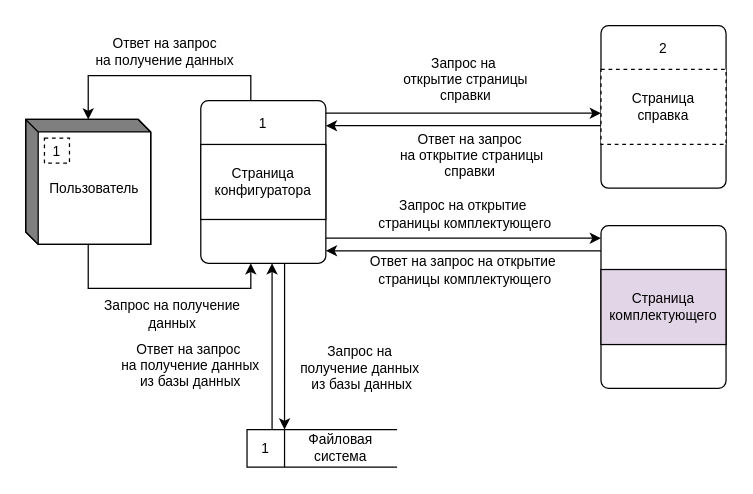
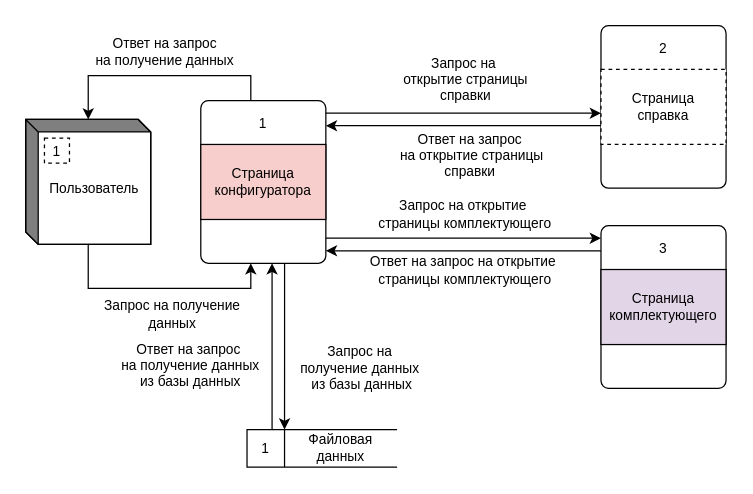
  <mxCell id="0" />
  <mxCell id="1" parent="0" />
  <mxCell id="2" value="" style="html=1;dashed=0;whitespace=wrap;shape=mxgraph.dfd.externalEntity;fontSize=11;" parent="1" vertex="1"><mxGeometry x="20" y="95" width="100" height="100" as="geometry" /></mxCell>
  <mxCell id="3" value="1" style="autosize=1;part=1;resizable=0;strokeColor=inherit;fillColor=inherit;gradientColor=inherit;dashed=1;labelBackgroundColor=none;fontSize=11;" parent="2" vertex="1"><mxGeometry width="20" height="20" relative="1" as="geometry"><mxPoint x="15" y="15" as="offset" /></mxGeometry></mxCell>
  <mxCell id="4" value="Пользователь" style="text;html=1;strokeColor=none;fillColor=none;align=center;verticalAlign=middle;whiteSpace=wrap;rounded=0;labelBackgroundColor=none;fontSize=11;" parent="2" vertex="1"><mxGeometry x="10" y="10" width="90" height="90" as="geometry" /></mxCell>
  <mxCell id="5" value="" style="group;labelBackgroundColor=none;fontSize=11;" parent="1" vertex="1" connectable="0"><mxGeometry x="160" y="80" width="100" height="130" as="geometry" /></mxCell>
  <mxCell id="6" value="" style="rounded=1;whiteSpace=wrap;html=1;arcSize=6;labelBackgroundColor=none;fontSize=11;" parent="5" vertex="1"><mxGeometry width="100" height="130" as="geometry" /></mxCell>
- <mxCell id="7" value="Страница конфигуратора" style="rounded=0;whiteSpace=wrap;html=1;labelBackgroundColor=none;fontSize=11;" parent="5" vertex="1"><mxGeometry y="35" width="100" height="60" as="geometry" /></mxCell>
+ <mxCell id="7" value="Страница конфигуратора" style="rounded=0;whiteSpace=wrap;html=1;labelBackgroundColor=none;fontSize=11;fillColor=#f8cecc;" parent="5" vertex="1"><mxGeometry y="35" width="100" height="60" as="geometry" /></mxCell>
  <mxCell id="8" value="1" style="text;html=1;strokeColor=none;fillColor=none;align=center;verticalAlign=middle;whiteSpace=wrap;rounded=0;labelBackgroundColor=none;fontSize=11;" parent="5" vertex="1"><mxGeometry width="100" height="35" as="geometry" /></mxCell>
  <mxCell id="9" value="" style="endArrow=classic;html=1;rounded=0;edgeStyle=orthogonalEdgeStyle;labelBackgroundColor=none;fontSize=11;" parent="1" source="6" target="2" edge="1"><mxGeometry width="50" height="50" relative="1" as="geometry"><mxPoint x="170" y="10" as="sourcePoint" /><mxPoint x="220" y="-40" as="targetPoint" /><Array as="points"><mxPoint x="200" y="60" /><mxPoint x="70" y="60" /></Array></mxGeometry></mxCell>
  <mxCell id="10" value="Ответ на запрос &lt;br style=&quot;font-size: 11px;&quot;&gt;на&amp;nbsp;получение данных" style="edgeLabel;html=1;align=center;verticalAlign=middle;resizable=0;points=[];labelBackgroundColor=none;fontSize=11;" parent="9" vertex="1" connectable="0"><mxGeometry x="0.064" y="-2" relative="1" as="geometry"><mxPoint x="8" y="-18" as="offset" /></mxGeometry></mxCell>
  <mxCell id="11" value="" style="endArrow=classic;html=1;rounded=0;edgeStyle=orthogonalEdgeStyle;labelBackgroundColor=none;fontSize=11;" parent="1" source="4" target="6" edge="1"><mxGeometry width="50" height="50" relative="1" as="geometry"><mxPoint x="60" y="196" as="sourcePoint" /><mxPoint x="90" y="230" as="targetPoint" /><Array as="points"><mxPoint x="70" y="230" /><mxPoint x="200" y="230" /></Array></mxGeometry></mxCell>
  <mxCell id="12" value="Запрос на получение &lt;br style=&quot;font-size: 11px;&quot;&gt;данных" style="edgeLabel;html=1;align=center;verticalAlign=middle;resizable=0;points=[];labelBackgroundColor=none;fontSize=11;" parent="11" vertex="1" connectable="0"><mxGeometry x="-0.053" relative="1" as="geometry"><mxPoint x="13" y="20" as="offset" /></mxGeometry></mxCell>
  <mxCell id="13" value="" style="group;labelBackgroundColor=none;fontSize=11;" parent="1" vertex="1" connectable="0"><mxGeometry x="196.97" y="343" width="120" height="30" as="geometry" /></mxCell>
  <mxCell id="14" value="" style="html=1;dashed=0;whitespace=wrap;shape=mxgraph.dfd.dataStoreID;align=left;spacingLeft=3;points=[[0,0],[0.5,0],[1,0],[0,0.5],[1,0.5],[0,1],[0.5,1],[1,1]];labelBackgroundColor=none;fontSize=11;" parent="13" vertex="1"><mxGeometry width="120" height="30" as="geometry" /></mxCell>
  <mxCell id="15" value="1" style="text;html=1;strokeColor=none;fillColor=none;align=center;verticalAlign=middle;whiteSpace=wrap;rounded=0;labelBackgroundColor=none;fontSize=11;" parent="13" vertex="1"><mxGeometry width="30" height="30" as="geometry" /></mxCell>
- <mxCell id="16" value="Файловая система" style="text;html=1;strokeColor=none;fillColor=none;align=center;verticalAlign=middle;whiteSpace=wrap;rounded=0;labelBackgroundColor=none;fontSize=11;" parent="13" vertex="1"><mxGeometry x="30" width="90" height="30" as="geometry" /></mxCell>
+ <mxCell id="16" value="Файловая данных" style="text;html=1;strokeColor=none;fillColor=none;align=center;verticalAlign=middle;whiteSpace=wrap;rounded=0;labelBackgroundColor=none;fontSize=11;" parent="13" vertex="1"><mxGeometry x="30" width="90" height="30" as="geometry" /></mxCell>
  <mxCell id="17" value="" style="group;labelBackgroundColor=none;fontSize=11;" parent="1" vertex="1" connectable="0"><mxGeometry x="480" y="180" width="100" height="130" as="geometry" /></mxCell>
  <mxCell id="18" value="" style="rounded=1;whiteSpace=wrap;html=1;arcSize=6;labelBackgroundColor=none;fontSize=11;" parent="17" vertex="1"><mxGeometry width="100" height="130" as="geometry" /></mxCell>
  <mxCell id="19" value="Страница &lt;br style=&quot;font-size: 11px&quot;&gt;комплектующего" style="rounded=0;whiteSpace=wrap;html=1;labelBackgroundColor=none;fontSize=11;fillColor=#e1d5e7;" parent="17" vertex="1"><mxGeometry y="35" width="100" height="60" as="geometry" /></mxCell>
+ <mxCell id="20" value="3" style="text;html=1;strokeColor=none;fillColor=none;align=center;verticalAlign=middle;whiteSpace=wrap;rounded=0;labelBackgroundColor=none;fontSize=11;" parent="17" vertex="1"><mxGeometry width="100" height="35" as="geometry" /></mxCell>
  <mxCell id="21" style="edgeStyle=orthogonalEdgeStyle;rounded=0;orthogonalLoop=1;jettySize=auto;html=1;labelBackgroundColor=none;fontSize=11;" parent="1" source="6" target="18" edge="1"><mxGeometry relative="1" as="geometry"><Array as="points"><mxPoint x="320" y="190" /><mxPoint x="320" y="190" /></Array><mxPoint x="280" y="115" as="sourcePoint" /><mxPoint x="430" y="115" as="targetPoint" /></mxGeometry></mxCell>
  <mxCell id="22" value="Запрос на открытие&amp;nbsp;&lt;br style=&quot;font-size: 11px&quot;&gt;страницы комплектующего" style="edgeLabel;html=1;align=center;verticalAlign=middle;resizable=0;points=[];labelBackgroundColor=none;fontSize=11;" parent="21" vertex="1" connectable="0"><mxGeometry x="0.506" y="-2" relative="1" as="geometry"><mxPoint x="-56" y="-22" as="offset" /></mxGeometry></mxCell>
  <mxCell id="23" style="edgeStyle=orthogonalEdgeStyle;rounded=0;orthogonalLoop=1;jettySize=auto;html=1;labelBackgroundColor=none;fontSize=11;" parent="1" source="18" target="6" edge="1"><mxGeometry relative="1" as="geometry"><Array as="points"><mxPoint x="330" y="200" /><mxPoint x="330" y="200" /></Array><mxPoint x="410" y="170" as="sourcePoint" /><mxPoint x="260" y="170" as="targetPoint" /></mxGeometry></mxCell>
  <mxCell id="24" value="Ответ на запрос на открытие&amp;nbsp;&lt;br&gt;страницы комплектующего" style="edgeLabel;html=1;align=center;verticalAlign=middle;resizable=0;points=[];labelBackgroundColor=none;fontSize=11;" parent="23" vertex="1" connectable="0"><mxGeometry x="-0.75" relative="1" as="geometry"><mxPoint x="-82" y="15" as="offset" /></mxGeometry></mxCell>
  <mxCell id="25" style="edgeStyle=orthogonalEdgeStyle;rounded=0;orthogonalLoop=1;jettySize=auto;html=1;labelBackgroundColor=none;fontSize=11;" parent="1" source="6" target="34" edge="1"><mxGeometry relative="1" as="geometry"><Array as="points"><mxPoint x="300" y="90" /><mxPoint x="300" y="90" /></Array><mxPoint x="220" y="80" as="sourcePoint" /><mxPoint x="510" y="20" as="targetPoint" /></mxGeometry></mxCell>
  <mxCell id="26" value="Запрос на&lt;br style=&quot;font-size: 11px;&quot;&gt;&amp;nbsp;открытие страницы&lt;br style=&quot;font-size: 11px;&quot;&gt;&amp;nbsp;справки" style="edgeLabel;html=1;align=center;verticalAlign=middle;resizable=0;points=[];labelBackgroundColor=none;fontSize=11;" parent="25" vertex="1" connectable="0"><mxGeometry x="0.021" y="-1" relative="1" as="geometry"><mxPoint x="-3" y="-29" as="offset" /></mxGeometry></mxCell>
  <mxCell id="27" style="edgeStyle=orthogonalEdgeStyle;rounded=0;orthogonalLoop=1;jettySize=auto;html=1;labelBackgroundColor=none;fontSize=11;" parent="1" source="34" target="6" edge="1"><mxGeometry relative="1" as="geometry"><Array as="points"><mxPoint x="320" y="100" /><mxPoint x="320" y="100" /></Array><mxPoint x="650" y="-160" as="sourcePoint" /><mxPoint x="250" y="-20" as="targetPoint" /></mxGeometry></mxCell>
  <mxCell id="28" value="Ответ на запрос&lt;br style=&quot;font-size: 11px;&quot;&gt;&amp;nbsp;на открытие страницы&lt;br style=&quot;font-size: 11px;&quot;&gt;справки" style="edgeLabel;html=1;align=center;verticalAlign=middle;resizable=0;points=[];labelBackgroundColor=none;fontSize=11;" parent="27" vertex="1" connectable="0"><mxGeometry x="-0.131" y="2" relative="1" as="geometry"><mxPoint x="-10" y="21" as="offset" /></mxGeometry></mxCell>
  <mxCell id="29" style="edgeStyle=orthogonalEdgeStyle;rounded=0;orthogonalLoop=1;jettySize=auto;html=1;labelBackgroundColor=none;fontSize=11;" parent="1" source="15" edge="1"><mxGeometry relative="1" as="geometry"><Array as="points"><mxPoint x="216.97" y="260" /><mxPoint x="216.97" y="260" /></Array><mxPoint x="216.999" y="210" as="targetPoint" /></mxGeometry></mxCell>
  <mxCell id="30" value="Ответ на запрос&lt;br style=&quot;font-size: 11px;&quot;&gt;&amp;nbsp;на получение данных&lt;br style=&quot;font-size: 11px;&quot;&gt;&amp;nbsp;из базы данных" style="edgeLabel;html=1;align=center;verticalAlign=middle;resizable=0;points=[];labelBackgroundColor=none;fontSize=11;" parent="29" vertex="1" connectable="0"><mxGeometry x="0.378" y="1" relative="1" as="geometry"><mxPoint x="-66" y="40" as="offset" /></mxGeometry></mxCell>
  <mxCell id="31" style="edgeStyle=orthogonalEdgeStyle;rounded=0;orthogonalLoop=1;jettySize=auto;html=1;labelBackgroundColor=none;fontSize=11;" parent="1" target="15" edge="1"><mxGeometry relative="1" as="geometry"><Array as="points"><mxPoint x="226.97" y="280" /><mxPoint x="226.97" y="280" /></Array><mxPoint x="226.999" y="210" as="sourcePoint" /></mxGeometry></mxCell>
  <mxCell id="32" value="Запрос на &lt;br style=&quot;font-size: 11px;&quot;&gt;получение данных&lt;br style=&quot;font-size: 11px;&quot;&gt;&amp;nbsp;из базы данных" style="edgeLabel;html=1;align=center;verticalAlign=middle;resizable=0;points=[];labelBackgroundColor=none;fontSize=11;" parent="31" vertex="1" connectable="0"><mxGeometry x="-0.079" y="-3" relative="1" as="geometry"><mxPoint x="63" y="22" as="offset" /></mxGeometry></mxCell>
  <mxCell id="33" value="" style="group;labelBackgroundColor=none;fontSize=11;" parent="1" vertex="1" connectable="0"><mxGeometry x="480" y="20" width="100" height="130" as="geometry" /></mxCell>
  <mxCell id="34" value="" style="rounded=1;whiteSpace=wrap;html=1;arcSize=6;labelBackgroundColor=none;fontSize=11;" parent="33" vertex="1"><mxGeometry width="100" height="130" as="geometry" /></mxCell>
  <mxCell id="35" value="Страница&lt;br style=&quot;font-size: 11px;&quot;&gt;справка" style="rounded=0;whiteSpace=wrap;html=1;labelBackgroundColor=none;fontSize=11;dashed=1;" parent="33" vertex="1"><mxGeometry y="35" width="100" height="60" as="geometry" /></mxCell>
  <mxCell id="36" value="2" style="text;html=1;strokeColor=none;fillColor=none;align=center;verticalAlign=middle;whiteSpace=wrap;rounded=0;labelBackgroundColor=none;fontSize=11;" parent="33" vertex="1"><mxGeometry width="100" height="35" as="geometry" /></mxCell>
